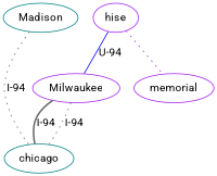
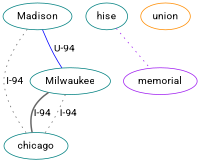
  graph {
    fontname=Roboto
    node [color=purple fontname=Roboto]
    edge [color=gray40 fontname=Roboto style=dotted]
    n1 [color=teal label=Madison]
-   n2 [label=Milwaukee]
+   n2 [color=teal label=Milwaukee]
    chicago [Label=Chicago color=teal]
-   hise
+   hise [color=teal]
    memorial
-   hise -- n2 [color=blue distance=80 label="U-94" style=solid]
+   union [color=darkorange distance=4]
+   n1 -- n2 [color=blue distance=80 label="U-94" style=solid]
    n1 -- chicago [distance=147 label="I-94"]
    n2 -- chicago [distance=93 label="I-94"]
    n2 -- chicago [distance=97 label="I-94" style=bold]
    hise -- memorial [color=purple]
  }
